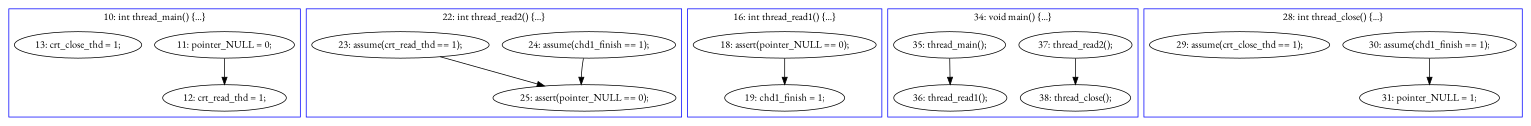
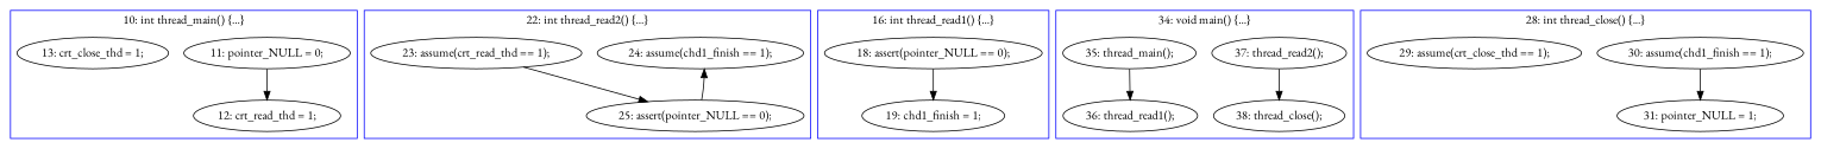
  digraph {
    compound=true
    fontname="EB Garamond"
    node [fontname="EB Garamond"]
    edge [fontname="EB Garamond"]
    n1 [label="11: pointer_NULL = 0;"]
    n2 [label="12: crt_read_thd = 1;"]
    n3 [label="13: crt_close_thd = 1;"]
    n4 [label="24: assume(chd1_finish == 1);"]
    n5 [label="25: assert(pointer_NULL == 0);"]
    n6 [label="23: assume(crt_read_thd == 1);"]
    n7 [label="18: assert(pointer_NULL == 0);"]
    n8 [label="19: chd1_finish = 1;"]
    n9 [label="36: thread_read1();"]
    n10 [label="37: thread_read2();"]
    n11 [label="38: thread_close();"]
    n12 [label="35: thread_main();"]
    n13 [label="30: assume(chd1_finish == 1);"]
    n14 [label="31: pointer_NULL = 1;"]
    n15 [label="29: assume(crt_close_thd == 1);"]
    subgraph cluster_1 {
      color=blue
      label="10: int thread_main() {...}"
      n1
      n2
      n3
    }
    subgraph cluster_2 {
      color=blue
      label="22: int thread_read2() {...}"
      n4
      n5
      n6
    }
    subgraph cluster_3 {
      color=blue
      label="16: int thread_read1() {...}"
      n7
      n8
    }
    subgraph cluster_4 {
      color=blue
      label="34: void main() {...}"
      n9
      n10
      n11
      n12
    }
    subgraph cluster_5 {
      color=blue
      label="28: int thread_close() {...}"
      n13
      n14
      n15
    }
    n1 -> n2
-   n4 -> n5
+   n5 -> n4
    n6 -> n5
    n7 -> n8
    n10 -> n11
    n12 -> n9
    n13 -> n14
  }
